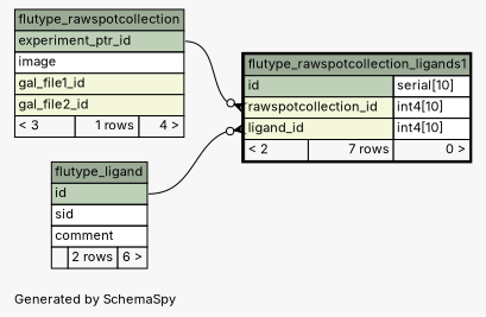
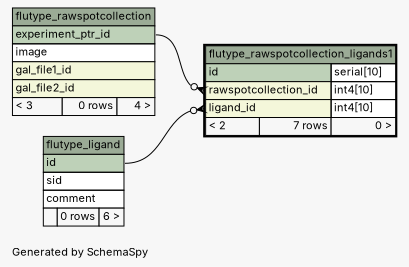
  digraph {
    bgcolor="#f7f7f7"
    fontname=Inter
    fontsize=11
    label="\nGenerated by SchemaSpy"
    labeljust=l
    nodesep=0.18
    rankdir=RL
    ranksep=0.46
    node [fontname=Inter fontsize=11 shape=plaintext]
    edge [arrowhead=none arrowsize=0.8 arrowtail=crowodot dir=back fontname=Inter]
    n1 [label=<     <TABLE BORDER="2" CELLBORDER="1" CELLSPACING="0" BGCOLOR="#ffffff">       <TR><TD COLSPAN="3" BGCOLOR="#9bab96" ALIGN="CENTER">flutype_rawspotcollection_ligands1</TD></TR>       <TR><TD PORT="id" COLSPAN="2" BGCOLOR="#bed1b8" ALIGN="LEFT">id</TD><TD PORT="id.type" ALIGN="LEFT">serial[10]</TD></TR>       <TR><TD PORT="rawspotcollection_id" COLSPAN="2" BGCOLOR="#f4f7da" ALIGN="LEFT">rawspotcollection_id</TD><TD PORT="rawspotcollection_id.type" ALIGN="LEFT">int4[10]</TD></TR>       <TR><TD PORT="ligand_id" COLSPAN="2" BGCOLOR="#f4f7da" ALIGN="LEFT">ligand_id</TD><TD PORT="ligand_id.type" ALIGN="LEFT">int4[10]</TD></TR>       <TR><TD ALIGN="LEFT" BGCOLOR="#f7f7f7">&lt; 2</TD><TD ALIGN="RIGHT" BGCOLOR="#f7f7f7">7 rows</TD><TD ALIGN="RIGHT" BGCOLOR="#f7f7f7">0 &gt;</TD></TR>     </TABLE>>]
-   n2 [label=<     <TABLE BORDER="0" CELLBORDER="1" CELLSPACING="0" BGCOLOR="#ffffff">       <TR><TD COLSPAN="3" BGCOLOR="#9bab96" ALIGN="CENTER">flutype_ligand</TD></TR>       <TR><TD PORT="id" COLSPAN="3" BGCOLOR="#bed1b8" ALIGN="LEFT">id</TD></TR>       <TR><TD PORT="sid" COLSPAN="3" ALIGN="LEFT">sid</TD></TR>       <TR><TD PORT="comment" COLSPAN="3" ALIGN="LEFT">comment</TD></TR>       <TR><TD ALIGN="LEFT" BGCOLOR="#f7f7f7">  </TD><TD ALIGN="RIGHT" BGCOLOR="#f7f7f7">2 rows</TD><TD ALIGN="RIGHT" BGCOLOR="#f7f7f7">6 &gt;</TD></TR>     </TABLE>>]
-   n3 [label=<     <TABLE BORDER="0" CELLBORDER="1" CELLSPACING="0" BGCOLOR="#ffffff">       <TR><TD COLSPAN="3" BGCOLOR="#9bab96" ALIGN="CENTER">flutype_rawspotcollection</TD></TR>       <TR><TD PORT="experiment_ptr_id" COLSPAN="3" BGCOLOR="#bed1b8" ALIGN="LEFT">experiment_ptr_id</TD></TR>       <TR><TD PORT="image" COLSPAN="3" ALIGN="LEFT">image</TD></TR>       <TR><TD PORT="gal_file1_id" COLSPAN="3" BGCOLOR="#f4f7da" ALIGN="LEFT">gal_file1_id</TD></TR>       <TR><TD PORT="gal_file2_id" COLSPAN="3" BGCOLOR="#f4f7da" ALIGN="LEFT">gal_file2_id</TD></TR>       <TR><TD ALIGN="LEFT" BGCOLOR="#f7f7f7">&lt; 3</TD><TD ALIGN="RIGHT" BGCOLOR="#f7f7f7">1 rows</TD><TD ALIGN="RIGHT" BGCOLOR="#f7f7f7">4 &gt;</TD></TR>     </TABLE>>]
+   n2 [label=<     <TABLE BORDER="0" CELLBORDER="1" CELLSPACING="0" BGCOLOR="#ffffff">       <TR><TD COLSPAN="3" BGCOLOR="#9bab96" ALIGN="CENTER">flutype_ligand</TD></TR>       <TR><TD PORT="id" COLSPAN="3" BGCOLOR="#bed1b8" ALIGN="LEFT">id</TD></TR>       <TR><TD PORT="sid" COLSPAN="3" ALIGN="LEFT">sid</TD></TR>       <TR><TD PORT="comment" COLSPAN="3" ALIGN="LEFT">comment</TD></TR>       <TR><TD ALIGN="LEFT" BGCOLOR="#f7f7f7">  </TD><TD ALIGN="RIGHT" BGCOLOR="#f7f7f7">0 rows</TD><TD ALIGN="RIGHT" BGCOLOR="#f7f7f7">6 &gt;</TD></TR>     </TABLE>>]
+   n3 [label=<     <TABLE BORDER="0" CELLBORDER="1" CELLSPACING="0" BGCOLOR="#ffffff">       <TR><TD COLSPAN="3" BGCOLOR="#9bab96" ALIGN="CENTER">flutype_rawspotcollection</TD></TR>       <TR><TD PORT="experiment_ptr_id" COLSPAN="3" BGCOLOR="#bed1b8" ALIGN="LEFT">experiment_ptr_id</TD></TR>       <TR><TD PORT="image" COLSPAN="3" ALIGN="LEFT">image</TD></TR>       <TR><TD PORT="gal_file1_id" COLSPAN="3" BGCOLOR="#f4f7da" ALIGN="LEFT">gal_file1_id</TD></TR>       <TR><TD PORT="gal_file2_id" COLSPAN="3" BGCOLOR="#f4f7da" ALIGN="LEFT">gal_file2_id</TD></TR>       <TR><TD ALIGN="LEFT" BGCOLOR="#f7f7f7">&lt; 3</TD><TD ALIGN="RIGHT" BGCOLOR="#f7f7f7">0 rows</TD><TD ALIGN="RIGHT" BGCOLOR="#f7f7f7">4 &gt;</TD></TR>     </TABLE>>]
    n1 -> n2 [headport="id:e" tailport="ligand_id:w"]
    n1 -> n3 [headport="experiment_ptr_id:e" tailport="rawspotcollection_id:w"]
  }
